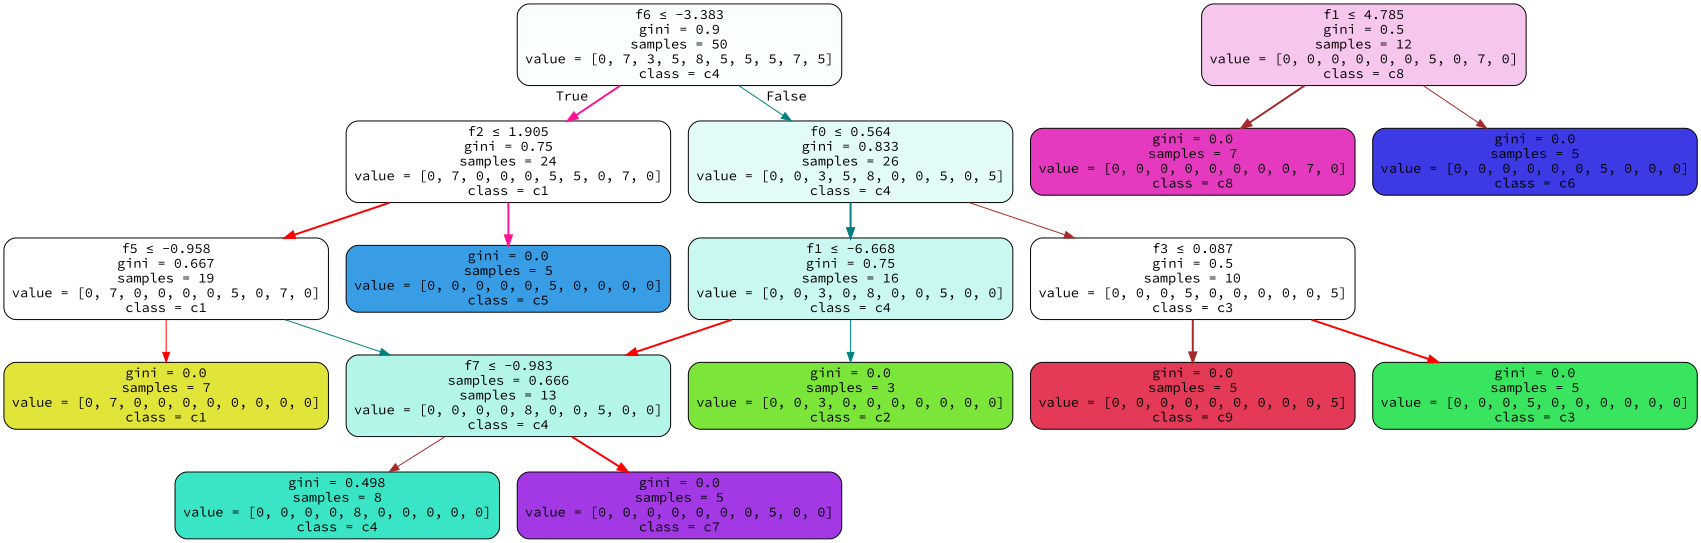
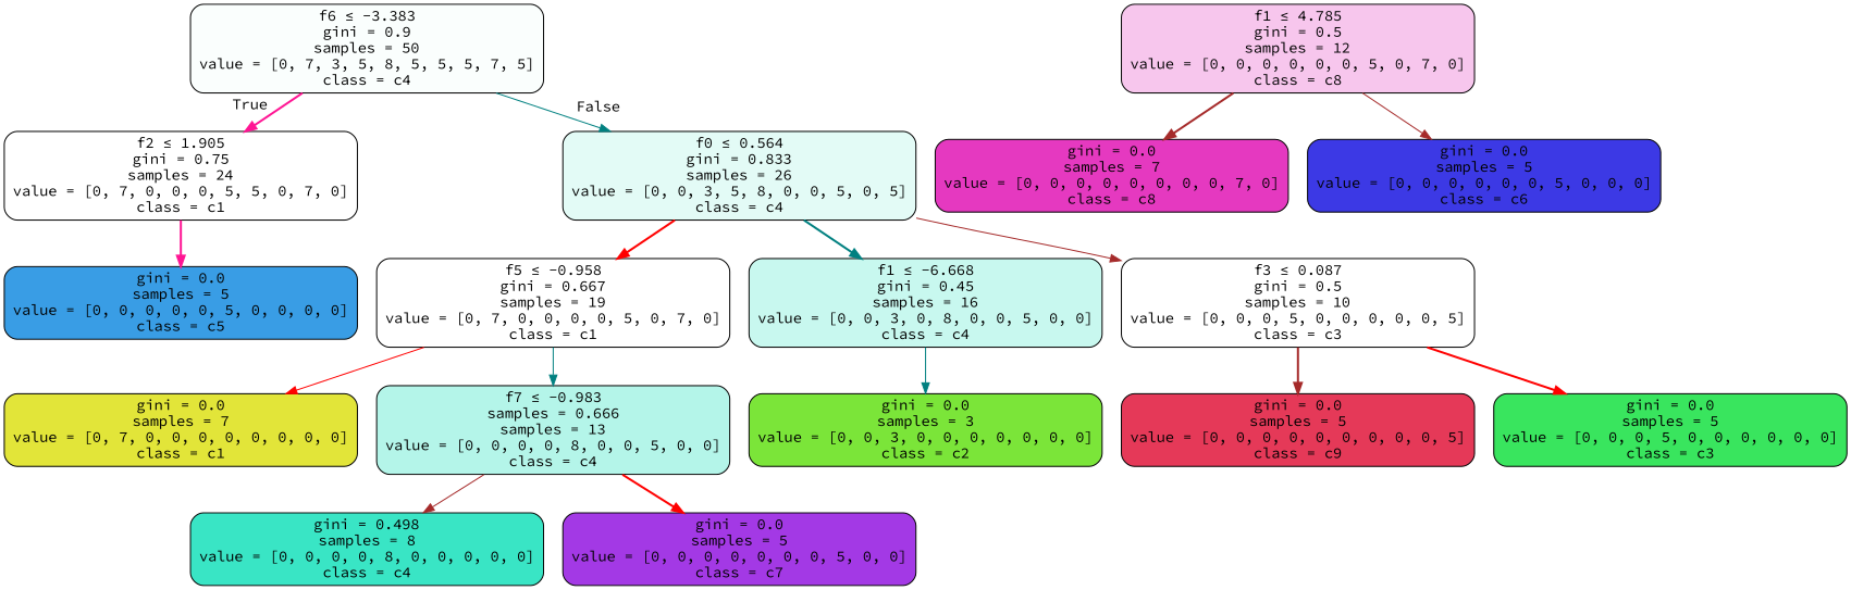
  digraph {
    fontname="Source Code Pro"
    node [color=black fillcolor="#e2e53900" fontname="Source Code Pro" shape=box style="filled, rounded"]
    edge [color=red fontname="Source Code Pro" style=bold]
    n1 [fillcolor="#39e5c506" label=<f6 &le; -3.383<br/>gini = 0.9<br/>samples = 50<br/>value = [0, 7, 3, 5, 8, 5, 5, 5, 7, 5]<br/>class = c4>]
    n2 [label=<f2 &le; 1.905<br/>gini = 0.75<br/>samples = 24<br/>value = [0, 7, 0, 0, 0, 5, 5, 0, 7, 0]<br/>class = c1>]
    n3 [fillcolor="#39e5c524" label=<f0 &le; 0.564<br/>gini = 0.833<br/>samples = 26<br/>value = [0, 0, 3, 5, 8, 0, 0, 5, 0, 5]<br/>class = c4>]
    n4 [label=<f5 &le; -0.958<br/>gini = 0.667<br/>samples = 19<br/>value = [0, 7, 0, 0, 0, 0, 5, 0, 7, 0]<br/>class = c1>]
    n5 [fillcolor="#399de5ff" label=<gini = 0.0<br/>samples = 5<br/>value = [0, 0, 0, 0, 0, 5, 0, 0, 0, 0]<br/>class = c5>]
-   n6 [fillcolor="#39e5c546" label=<f1 &le; -6.668<br/>gini = 0.75<br/>samples = 16<br/>value = [0, 0, 3, 0, 8, 0, 0, 5, 0, 0]<br/>class = c4>]
+   n6 [fillcolor="#39e5c546" label=<f1 &le; -6.668<br/>gini = 0.45<br/>samples = 16<br/>value = [0, 0, 3, 0, 8, 0, 0, 5, 0, 0]<br/>class = c4>]
    n7 [fillcolor="#39e55e00" label=<f3 &le; 0.087<br/>gini = 0.5<br/>samples = 10<br/>value = [0, 0, 0, 5, 0, 0, 0, 0, 0, 5]<br/>class = c3>]
    n8 [fillcolor="#e2e539ff" label=<gini = 0.0<br/>samples = 7<br/>value = [0, 7, 0, 0, 0, 0, 0, 0, 0, 0]<br/>class = c1>]
    n9 [fillcolor="#39e5c560" label=<f7 &le; -0.983<br/>samples = 0.666<br/>samples = 13<br/>value = [0, 0, 0, 0, 8, 0, 0, 5, 0, 0]<br/>class = c4>]
    n10 [fillcolor="#e539c049" label=<f1 &le; 4.785<br/>gini = 0.5<br/>samples = 12<br/>value = [0, 0, 0, 0, 0, 0, 5, 0, 7, 0]<br/>class = c8>]
    n11 [fillcolor="#e539c0ff" label=<gini = 0.0<br/>samples = 7<br/>value = [0, 0, 0, 0, 0, 0, 0, 0, 7, 0]<br/>class = c8>]
    n12 [fillcolor="#3c39e5ff" label=<gini = 0.0<br/>samples = 5<br/>value = [0, 0, 0, 0, 0, 0, 5, 0, 0, 0]<br/>class = c6>]
    n13 [fillcolor="#7be539ff" label=<gini = 0.0<br/>samples = 3<br/>value = [0, 0, 3, 0, 0, 0, 0, 0, 0, 0]<br/>class = c2>]
    n14 [fillcolor="#e53958ff" label=<gini = 0.0<br/>samples = 5<br/>value = [0, 0, 0, 0, 0, 0, 0, 0, 0, 5]<br/>class = c9>]
    n15 [fillcolor="#39e55eff" label=<gini = 0.0<br/>samples = 5<br/>value = [0, 0, 0, 5, 0, 0, 0, 0, 0, 0]<br/>class = c3>]
    n16 [fillcolor="#39e5c5ff" label=<gini = 0.498<br/>samples = 8<br/>value = [0, 0, 0, 0, 8, 0, 0, 0, 0, 0]<br/>class = c4>]
    n17 [fillcolor="#a339e5ff" label=<gini = 0.0<br/>samples = 5<br/>value = [0, 0, 0, 0, 0, 0, 0, 5, 0, 0]<br/>class = c7>]
    n1 -> n2 [color=deeppink headlabel=True labelangle=45 labeldistance=2.5]
    n1 -> n3 [color=teal headlabel=False labelangle=-45 labeldistance=2.5 style=solid]
-   n2 -> n4
+   n3 -> n4
    n2 -> n5 [color=deeppink]
    n3 -> n6 [color=teal]
    n3 -> n7 [color=brown style=solid]
    n4 -> n8 [style=solid]
    n4 -> n9 [color=teal style=solid]
-   n6 -> n9
    n6 -> n13 [color=teal style=solid]
    n7 -> n14 [color=brown]
    n7 -> n15
    n9 -> n16 [color=brown style=solid]
    n9 -> n17
    n10 -> n11 [color=brown]
    n10 -> n12 [color=brown style=solid]
  }
